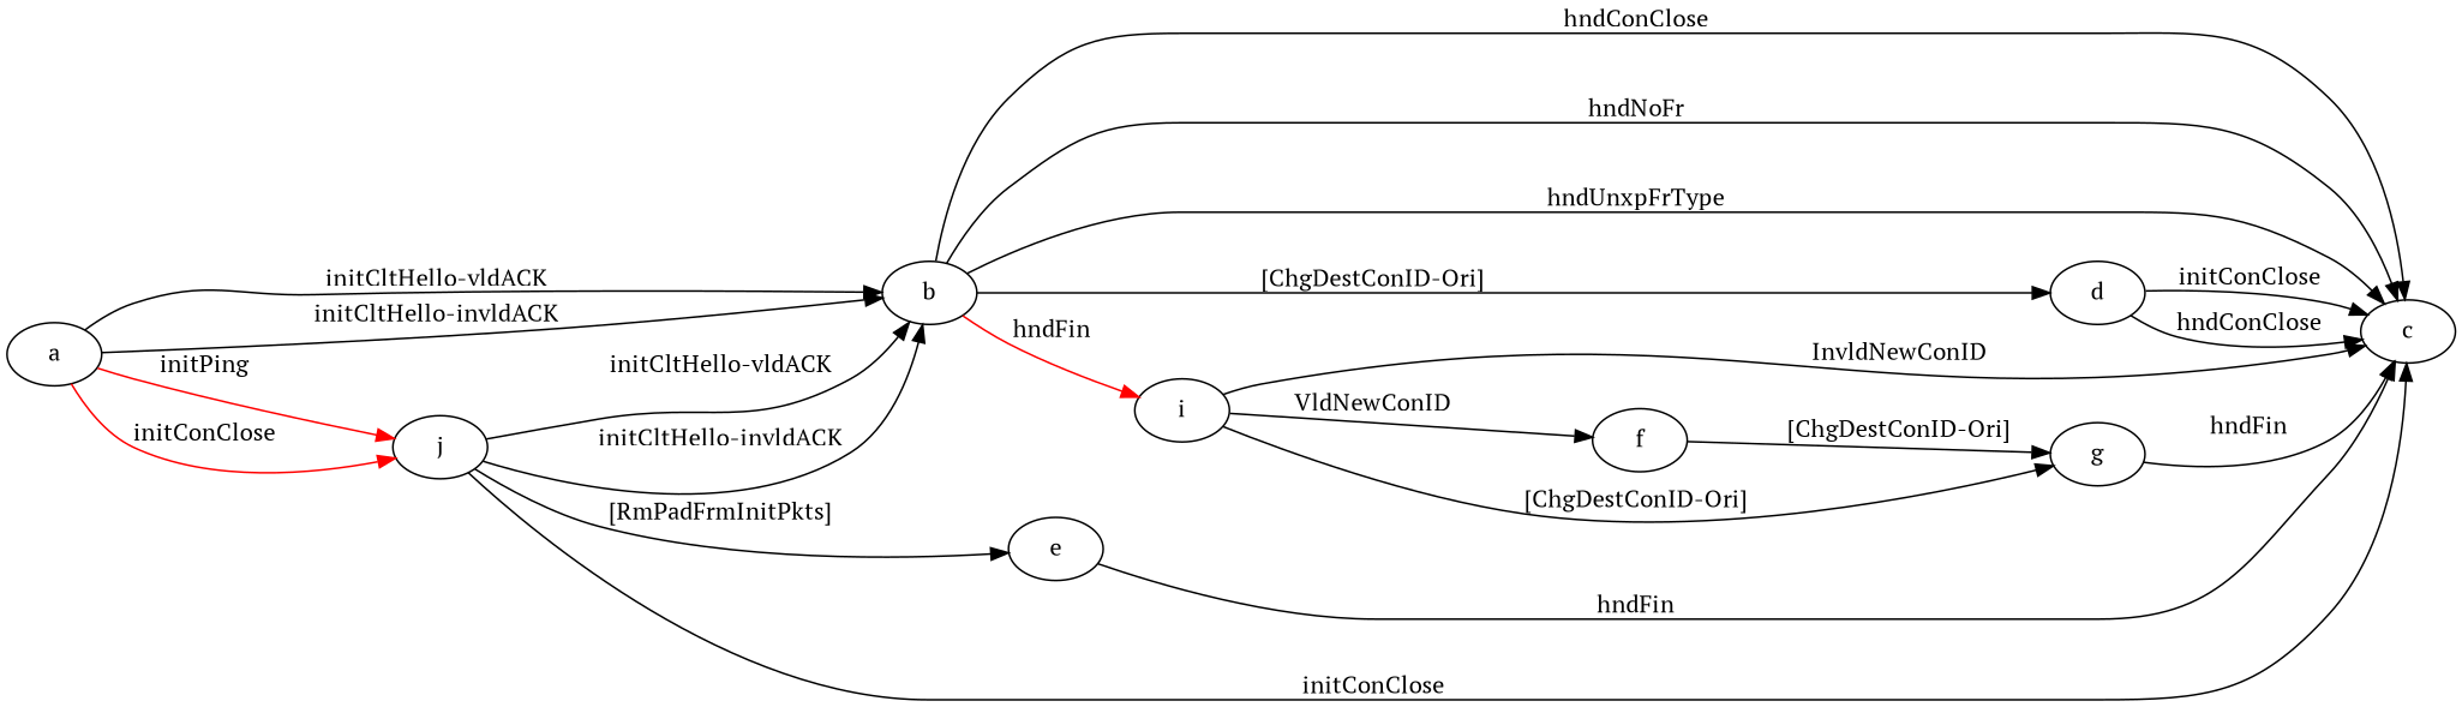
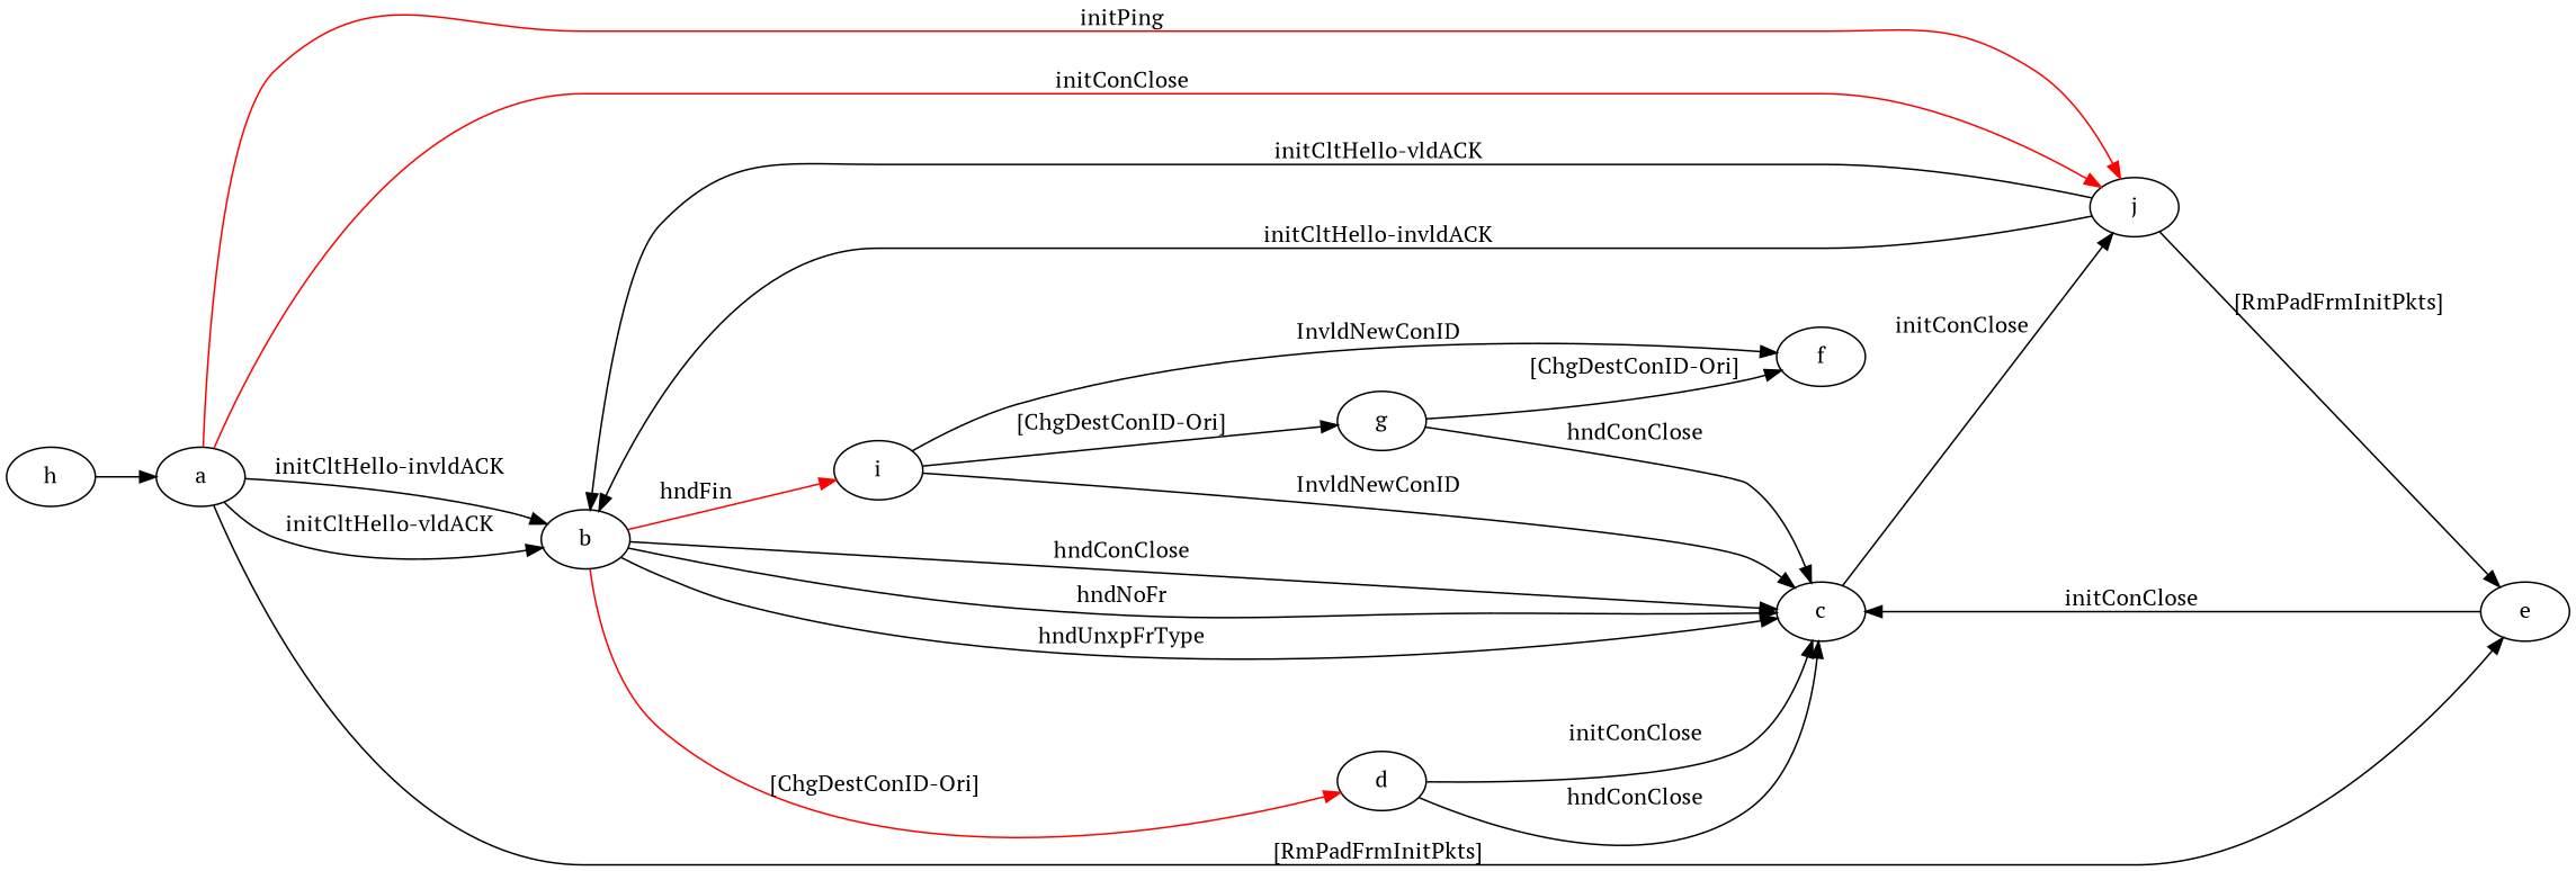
  digraph {
    fontname="PT Serif"
    rankdir=LR
    node [fontname="PT Serif"]
    edge [fontname="PT Serif"]
    a
    b
    e
    j
    c
    d
    i
    f
    g
+   h
    a -> b [label="initCltHello-vldACK "]
    a -> b [label="initCltHello-invldACK "]
+   a -> e [label="[RmPadFrmInitPkts] "]
    a -> j [color=red label="initPing "]
    a -> j [color=red label="initConClose "]
    b -> c [label="hndConClose "]
    b -> c [label="hndNoFr "]
    b -> c [label="hndUnxpFrType "]
-   b -> d [label="[ChgDestConID-Ori] "]
+   b -> d [label="[ChgDestConID-Ori] " color=red]
    b -> i [color=red label="hndFin "]
-   e -> c [label="hndFin "]
+   e -> c [label="initConClose "]
    j -> b [label="initCltHello-vldACK "]
    j -> b [label="initCltHello-invldACK "]
    j -> e [label="[RmPadFrmInitPkts] "]
-   j -> c [label="initConClose "]
+   c -> j [label="initConClose "]
    d -> c [label="initConClose "]
    d -> c [label="hndConClose "]
    i -> c [label="InvldNewConID "]
-   i -> f [label="VldNewConID "]
+   i -> f [label="InvldNewConID "]
    i -> g [label="[ChgDestConID-Ori] "]
-   f -> g [label="[ChgDestConID-Ori] "]
-   g -> c [label="hndFin "]
+   g -> f [label="[ChgDestConID-Ori] "]
+   g -> c [label="hndConClose "]
+   h -> a
  }
